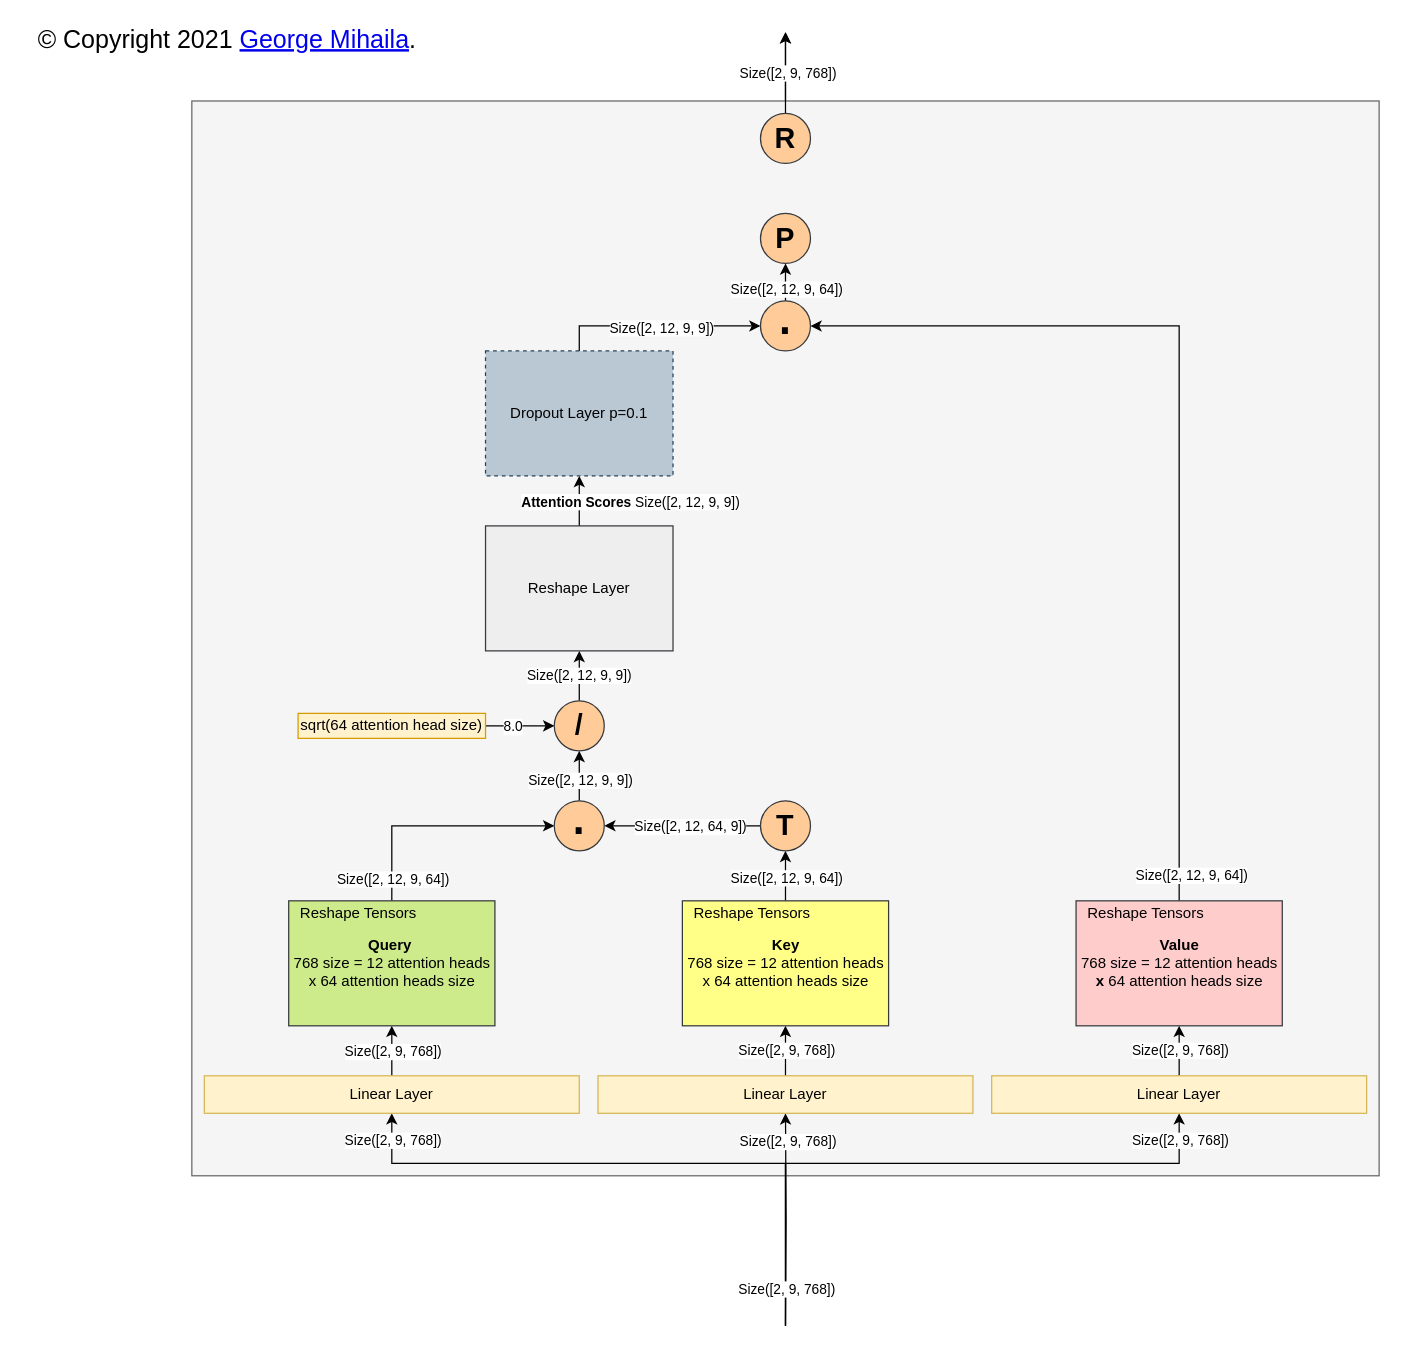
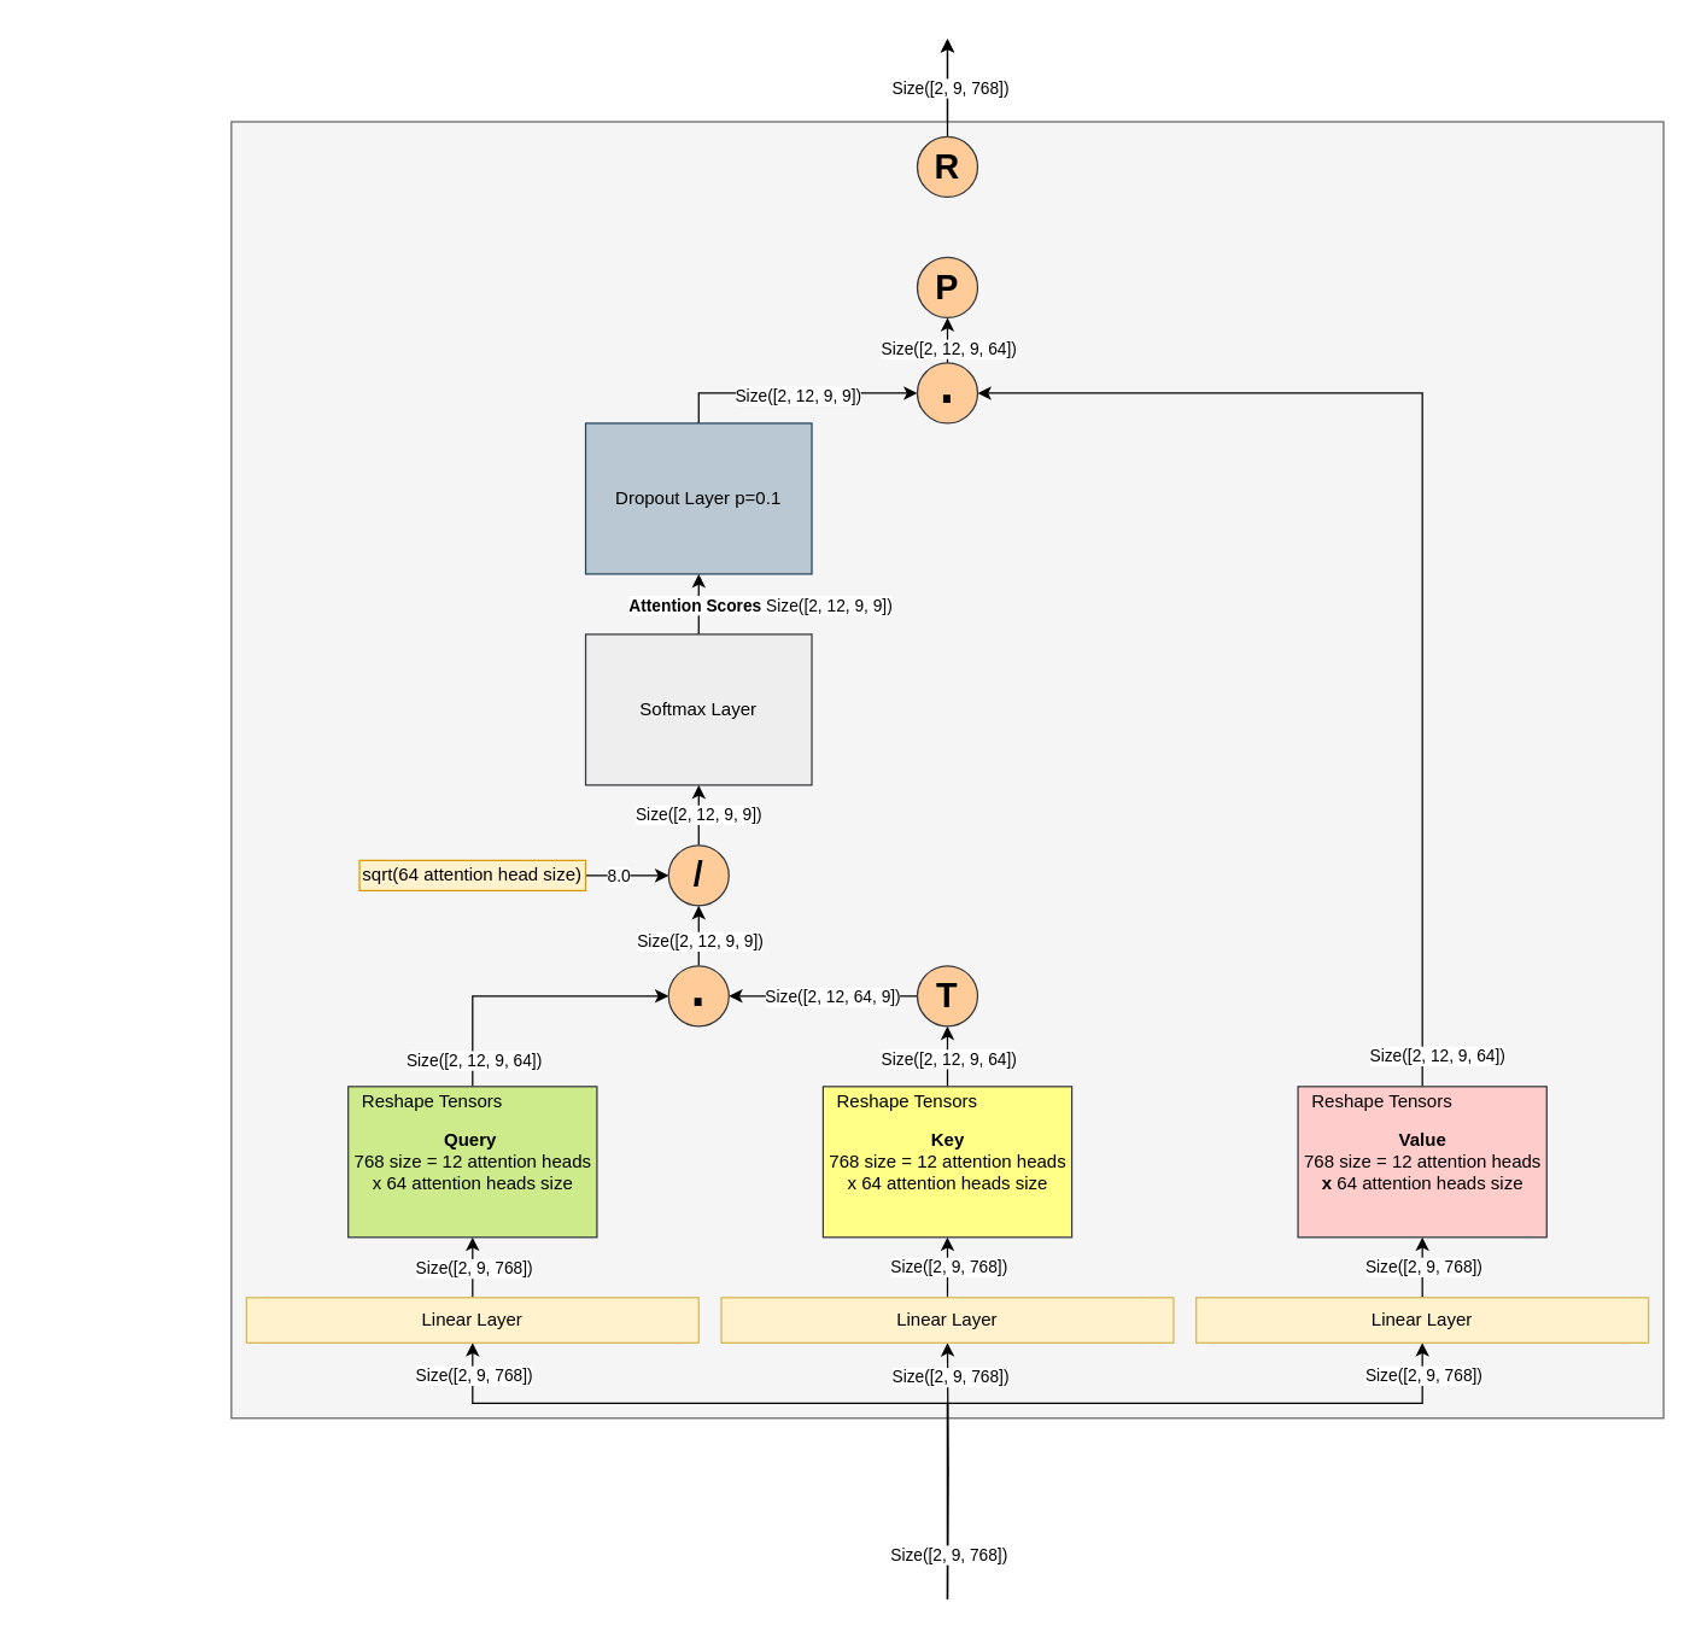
  <mxCell id="0" />
  <mxCell id="1" parent="0" />
  <mxCell id="2" value="" style="edgeStyle=orthogonalEdgeStyle;rounded=0;orthogonalLoop=1;jettySize=auto;html=1;fontColor=#000000;" parent="1" source="3" edge="1"><mxGeometry relative="1" as="geometry"><mxPoint x="628" y="25" as="targetPoint" /></mxGeometry></mxCell>
  <mxCell id="3" value="" style="rounded=0;whiteSpace=wrap;html=1;fillColor=#f5f5f5;strokeColor=#666666;fontColor=#333333;" parent="1" vertex="1"><mxGeometry x="153" y="80" width="950" height="860" as="geometry" /></mxCell>
  <mxCell id="4" style="edgeStyle=orthogonalEdgeStyle;rounded=0;orthogonalLoop=1;jettySize=auto;html=1;exitX=0.5;exitY=0;exitDx=0;exitDy=0;entryX=0.5;entryY=1;entryDx=0;entryDy=0;" parent="1" target="18" edge="1"><mxGeometry relative="1" as="geometry"><mxPoint x="628" y="1060" as="sourcePoint" /></mxGeometry></mxCell>
  <mxCell id="5" value="Size([2, 9, 768])" style="edgeLabel;html=1;align=center;verticalAlign=middle;resizable=0;points=[];fontColor=#000000;" parent="4" vertex="1" connectable="0"><mxGeometry x="0.739" y="-1" relative="1" as="geometry"><mxPoint as="offset" /></mxGeometry></mxCell>
  <mxCell id="6" style="edgeStyle=orthogonalEdgeStyle;rounded=0;orthogonalLoop=1;jettySize=auto;html=1;exitX=0.5;exitY=0;exitDx=0;exitDy=0;entryX=0.5;entryY=1;entryDx=0;entryDy=0;" parent="1" target="15" edge="1"><mxGeometry relative="1" as="geometry"><Array as="points"><mxPoint x="628" y="930" /><mxPoint x="943" y="930" /></Array><mxPoint x="628" y="1060" as="sourcePoint" /></mxGeometry></mxCell>
  <mxCell id="7" value="Size([2, 9, 768])" style="edgeLabel;html=1;align=center;verticalAlign=middle;resizable=0;points=[];fontColor=#000000;" parent="6" vertex="1" connectable="0"><mxGeometry x="0.912" relative="1" as="geometry"><mxPoint as="offset" /></mxGeometry></mxCell>
  <mxCell id="8" style="edgeStyle=orthogonalEdgeStyle;rounded=0;orthogonalLoop=1;jettySize=auto;html=1;exitX=0.5;exitY=0;exitDx=0;exitDy=0;entryX=0.5;entryY=1;entryDx=0;entryDy=0;" parent="1" target="21" edge="1"><mxGeometry relative="1" as="geometry"><Array as="points"><mxPoint x="628" y="930" /><mxPoint x="313" y="930" /></Array><mxPoint x="628" y="1060" as="sourcePoint" /></mxGeometry></mxCell>
  <mxCell id="9" value="Size([2, 9, 768])" style="edgeLabel;html=1;align=center;verticalAlign=middle;resizable=0;points=[];fontColor=#000000;" parent="8" vertex="1" connectable="0"><mxGeometry x="0.912" relative="1" as="geometry"><mxPoint as="offset" /></mxGeometry></mxCell>
  <mxCell id="10" style="edgeStyle=orthogonalEdgeStyle;rounded=0;orthogonalLoop=1;jettySize=auto;html=1;exitX=0.5;exitY=0;exitDx=0;exitDy=0;entryX=0.5;entryY=1;entryDx=0;entryDy=0;" parent="1" source="12" target="44" edge="1"><mxGeometry relative="1" as="geometry" /></mxCell>
  <mxCell id="11" value="&lt;b&gt;Attention Scores&lt;/b&gt; Size([2, 12, 9, 9])" style="edgeLabel;html=1;align=center;verticalAlign=middle;resizable=0;points=[];" parent="10" vertex="1" connectable="0"><mxGeometry x="0.003" y="11" relative="1" as="geometry"><mxPoint x="51" as="offset" /></mxGeometry></mxCell>
- <mxCell id="12" value="Reshape Layer" style="rounded=0;whiteSpace=wrap;html=1;fillColor=#eeeeee;strokeColor=#36393d;" parent="1" vertex="1"><mxGeometry x="388" y="420" width="150" height="100" as="geometry" /></mxCell>
+ <mxCell id="12" value="Softmax Layer" style="rounded=0;whiteSpace=wrap;html=1;fillColor=#eeeeee;strokeColor=#36393d;" parent="1" vertex="1"><mxGeometry x="388" y="420" width="150" height="100" as="geometry" /></mxCell>
  <mxCell id="13" style="edgeStyle=orthogonalEdgeStyle;rounded=0;orthogonalLoop=1;jettySize=auto;html=1;exitX=0.5;exitY=0;exitDx=0;exitDy=0;entryX=0.5;entryY=1;entryDx=0;entryDy=0;" parent="1" source="15" target="30" edge="1"><mxGeometry relative="1" as="geometry" /></mxCell>
  <mxCell id="14" value="Size([2, 9, 768])" style="edgeLabel;html=1;align=center;verticalAlign=middle;resizable=0;points=[];" parent="13" vertex="1" connectable="0"><mxGeometry x="-0.108" relative="1" as="geometry"><mxPoint y="-2.5" as="offset" /></mxGeometry></mxCell>
  <mxCell id="15" value="Linear Layer" style="rounded=0;whiteSpace=wrap;html=1;fillColor=#fff2cc;strokeColor=#d6b656;" parent="1" vertex="1"><mxGeometry x="793" y="860" width="300" height="30" as="geometry" /></mxCell>
  <mxCell id="16" style="edgeStyle=orthogonalEdgeStyle;rounded=0;orthogonalLoop=1;jettySize=auto;html=1;exitX=0.5;exitY=0;exitDx=0;exitDy=0;entryX=0.5;entryY=1;entryDx=0;entryDy=0;" parent="1" source="18" target="27" edge="1"><mxGeometry relative="1" as="geometry" /></mxCell>
  <mxCell id="17" value="Size([2, 9, 768])" style="edgeLabel;html=1;align=center;verticalAlign=middle;resizable=0;points=[];" parent="16" vertex="1" connectable="0"><mxGeometry x="-0.192" y="-2" relative="1" as="geometry"><mxPoint x="-2" y="-4.17" as="offset" /></mxGeometry></mxCell>
  <mxCell id="18" value="Linear Layer" style="rounded=0;whiteSpace=wrap;html=1;fillColor=#fff2cc;strokeColor=#d6b656;" parent="1" vertex="1"><mxGeometry x="478" y="860" width="300" height="30" as="geometry" /></mxCell>
  <mxCell id="19" style="edgeStyle=orthogonalEdgeStyle;rounded=0;orthogonalLoop=1;jettySize=auto;html=1;exitX=0.5;exitY=0;exitDx=0;exitDy=0;entryX=0.5;entryY=1;entryDx=0;entryDy=0;" parent="1" source="21" target="24" edge="1"><mxGeometry relative="1" as="geometry" /></mxCell>
  <mxCell id="20" value="Size([2, 9, 768])" style="edgeLabel;html=1;align=center;verticalAlign=middle;resizable=0;points=[];" parent="19" vertex="1" connectable="0"><mxGeometry x="-0.067" relative="1" as="geometry"><mxPoint y="-1" as="offset" /></mxGeometry></mxCell>
  <mxCell id="21" value="Linear Layer" style="rounded=0;whiteSpace=wrap;html=1;fillColor=#fff2cc;strokeColor=#d6b656;" parent="1" vertex="1"><mxGeometry x="163" y="860" width="300" height="30" as="geometry" /></mxCell>
  <mxCell id="22" style="edgeStyle=orthogonalEdgeStyle;rounded=0;orthogonalLoop=1;jettySize=auto;html=1;exitX=0.5;exitY=0;exitDx=0;exitDy=0;entryX=0;entryY=0.5;entryDx=0;entryDy=0;" parent="1" source="24" target="36" edge="1"><mxGeometry relative="1" as="geometry" /></mxCell>
  <mxCell id="23" value="Size([2, 12, 9, 64])" style="edgeLabel;html=1;align=center;verticalAlign=middle;resizable=0;points=[];" parent="22" vertex="1" connectable="0"><mxGeometry x="-0.715" y="1" relative="1" as="geometry"><mxPoint x="1" y="9.17" as="offset" /></mxGeometry></mxCell>
  <mxCell id="24" value="&lt;b&gt;Query&amp;nbsp;&lt;br&gt;&lt;/b&gt;768 size = 12 attention heads x 64 attention heads size" style="rounded=0;whiteSpace=wrap;html=1;fillColor=#cdeb8b;strokeColor=#36393d;" parent="1" vertex="1"><mxGeometry x="230.5" y="720" width="165" height="100" as="geometry" /></mxCell>
  <mxCell id="25" style="edgeStyle=orthogonalEdgeStyle;rounded=0;orthogonalLoop=1;jettySize=auto;html=1;exitX=0.5;exitY=0;exitDx=0;exitDy=0;entryX=0.5;entryY=1;entryDx=0;entryDy=0;" parent="1" source="27" target="33" edge="1"><mxGeometry relative="1" as="geometry" /></mxCell>
  <mxCell id="26" value="Size([2, 12, 9, 64])" style="edgeLabel;html=1;align=center;verticalAlign=middle;resizable=0;points=[];" parent="25" vertex="1" connectable="0"><mxGeometry x="-0.067" relative="1" as="geometry"><mxPoint as="offset" /></mxGeometry></mxCell>
  <mxCell id="27" value="&lt;b&gt;Key&lt;br&gt;&lt;/b&gt;768 size = 12 attention heads x 64 attention heads size" style="rounded=0;whiteSpace=wrap;html=1;fillColor=#ffff88;strokeColor=#36393d;" parent="1" vertex="1"><mxGeometry x="545.5" y="720" width="165" height="100" as="geometry" /></mxCell>
  <mxCell id="28" style="edgeStyle=orthogonalEdgeStyle;rounded=0;orthogonalLoop=1;jettySize=auto;html=1;exitX=0.5;exitY=0;exitDx=0;exitDy=0;entryX=1;entryY=0.5;entryDx=0;entryDy=0;" parent="1" source="30" target="47" edge="1"><mxGeometry relative="1" as="geometry" /></mxCell>
  <mxCell id="29" value="Size([2, 12, 9, 64])" style="edgeLabel;html=1;align=center;verticalAlign=middle;resizable=0;points=[];" parent="28" vertex="1" connectable="0"><mxGeometry x="-0.397" y="1" relative="1" as="geometry"><mxPoint x="10.99" y="207.43" as="offset" /></mxGeometry></mxCell>
  <mxCell id="30" value="&lt;b&gt;Value&lt;br&gt;&lt;/b&gt;768 size = 12 attention heads &lt;b&gt;x&lt;/b&gt; 64 attention heads size" style="rounded=0;whiteSpace=wrap;html=1;fillColor=#ffcccc;strokeColor=#36393d;" parent="1" vertex="1"><mxGeometry x="860.5" y="720" width="165" height="100" as="geometry" /></mxCell>
  <mxCell id="31" style="edgeStyle=orthogonalEdgeStyle;rounded=0;orthogonalLoop=1;jettySize=auto;html=1;exitX=0;exitY=0.5;exitDx=0;exitDy=0;entryX=1;entryY=0.5;entryDx=0;entryDy=0;" parent="1" source="33" target="36" edge="1"><mxGeometry relative="1" as="geometry" /></mxCell>
  <mxCell id="32" value="Size([2, 12, 64, 9])" style="edgeLabel;html=1;align=center;verticalAlign=middle;resizable=0;points=[];" parent="31" vertex="1" connectable="0"><mxGeometry x="-0.006" y="-2" relative="1" as="geometry"><mxPoint x="5" y="2" as="offset" /></mxGeometry></mxCell>
  <mxCell id="33" value="&lt;b&gt;&lt;font style=&quot;font-size: 23px&quot;&gt;T&lt;/font&gt;&lt;/b&gt;" style="ellipse;whiteSpace=wrap;html=1;aspect=fixed;fillColor=#ffcc99;strokeColor=#36393d;" parent="1" vertex="1"><mxGeometry x="608" y="640" width="40" height="40" as="geometry" /></mxCell>
  <mxCell id="34" style="edgeStyle=orthogonalEdgeStyle;rounded=0;orthogonalLoop=1;jettySize=auto;html=1;exitX=0.5;exitY=0;exitDx=0;exitDy=0;entryX=0.5;entryY=1;entryDx=0;entryDy=0;" parent="1" source="36" target="38" edge="1"><mxGeometry relative="1" as="geometry" /></mxCell>
  <mxCell id="35" value="Size([2, 12, 9, 9])" style="edgeLabel;html=1;align=center;verticalAlign=middle;resizable=0;points=[];" parent="34" vertex="1" connectable="0"><mxGeometry x="-0.144" relative="1" as="geometry"><mxPoint as="offset" /></mxGeometry></mxCell>
  <mxCell id="36" value="&lt;span style=&quot;font-family: &amp;#34;calibri&amp;#34; , sans-serif ; font-size: 50px&quot;&gt;·&lt;/span&gt;" style="ellipse;whiteSpace=wrap;html=1;aspect=fixed;fillColor=#ffcc99;strokeColor=#36393d;" parent="1" vertex="1"><mxGeometry x="443" y="640" width="40" height="40" as="geometry" /></mxCell>
  <mxCell id="37" value="Size([2, 12, 9, 9])" style="edgeStyle=orthogonalEdgeStyle;rounded=0;orthogonalLoop=1;jettySize=auto;html=1;exitX=0.5;exitY=0;exitDx=0;exitDy=0;entryX=0.5;entryY=1;entryDx=0;entryDy=0;" parent="1" source="38" target="12" edge="1"><mxGeometry relative="1" as="geometry" /></mxCell>
  <mxCell id="38" value="&lt;span style=&quot;font-size: 23px&quot;&gt;&lt;b&gt;/&lt;/b&gt;&lt;/span&gt;" style="ellipse;whiteSpace=wrap;html=1;aspect=fixed;fillColor=#ffcc99;strokeColor=#36393d;" parent="1" vertex="1"><mxGeometry x="443" y="560" width="40" height="40" as="geometry" /></mxCell>
  <mxCell id="39" style="edgeStyle=orthogonalEdgeStyle;rounded=0;orthogonalLoop=1;jettySize=auto;html=1;exitX=1;exitY=0.5;exitDx=0;exitDy=0;entryX=0;entryY=0.5;entryDx=0;entryDy=0;" parent="1" source="41" target="38" edge="1"><mxGeometry relative="1" as="geometry" /></mxCell>
  <mxCell id="40" value="8.0" style="edgeLabel;html=1;align=center;verticalAlign=middle;resizable=0;points=[];" parent="39" vertex="1" connectable="0"><mxGeometry x="-0.239" relative="1" as="geometry"><mxPoint as="offset" /></mxGeometry></mxCell>
  <mxCell id="41" value="sqrt(64 attention head size)" style="rounded=0;whiteSpace=wrap;html=1;strokeColor=#d79b00;fillColor=#FFF2CC;" parent="1" vertex="1"><mxGeometry x="238" y="570" width="150" height="20" as="geometry" /></mxCell>
  <mxCell id="42" style="edgeStyle=orthogonalEdgeStyle;rounded=0;orthogonalLoop=1;jettySize=auto;html=1;exitX=0.5;exitY=0;exitDx=0;exitDy=0;entryX=0;entryY=0.5;entryDx=0;entryDy=0;" parent="1" source="44" target="47" edge="1"><mxGeometry relative="1" as="geometry" /></mxCell>
  <mxCell id="43" value="Size([2, 12, 9, 9])" style="edgeLabel;html=1;align=center;verticalAlign=middle;resizable=0;points=[];" parent="42" vertex="1" connectable="0"><mxGeometry x="0.025" y="-1" relative="1" as="geometry"><mxPoint as="offset" /></mxGeometry></mxCell>
- <mxCell id="44" value="Dropout Layer&amp;nbsp;p=0.1" style="rounded=0;whiteSpace=wrap;html=1;fillColor=#bac8d3;strokeColor=#23445d;dashed=1;" parent="1" vertex="1"><mxGeometry x="388" y="280" width="150" height="100" as="geometry" /></mxCell>
+ <mxCell id="44" value="Dropout Layer&amp;nbsp;p=0.1" style="rounded=0;whiteSpace=wrap;html=1;fillColor=#bac8d3;strokeColor=#23445d;" parent="1" vertex="1"><mxGeometry x="388" y="280" width="150" height="100" as="geometry" /></mxCell>
  <mxCell id="45" style="edgeStyle=orthogonalEdgeStyle;rounded=0;orthogonalLoop=1;jettySize=auto;html=1;exitX=0.5;exitY=0;exitDx=0;exitDy=0;entryX=0.5;entryY=1;entryDx=0;entryDy=0;" parent="1" source="47" target="48" edge="1"><mxGeometry relative="1" as="geometry" /></mxCell>
  <mxCell id="46" value="Size([2, 12, 9, 64])" style="edgeLabel;html=1;align=center;verticalAlign=middle;resizable=0;points=[];" parent="45" vertex="1" connectable="0"><mxGeometry x="0.067" relative="1" as="geometry"><mxPoint y="6" as="offset" /></mxGeometry></mxCell>
  <mxCell id="47" value="&lt;span style=&quot;font-family: &amp;#34;calibri&amp;#34; , sans-serif ; font-size: 50px&quot;&gt;·&lt;/span&gt;" style="ellipse;whiteSpace=wrap;html=1;aspect=fixed;fillColor=#ffcc99;strokeColor=#36393d;" parent="1" vertex="1"><mxGeometry x="608" y="240" width="40" height="40" as="geometry" /></mxCell>
  <mxCell id="48" value="&lt;b&gt;&lt;font style=&quot;font-size: 23px&quot;&gt;P&lt;/font&gt;&lt;/b&gt;" style="ellipse;whiteSpace=wrap;html=1;aspect=fixed;fillColor=#ffcc99;strokeColor=#36393d;" parent="1" vertex="1"><mxGeometry x="608" y="170" width="40" height="40" as="geometry" /></mxCell>
  <mxCell id="49" value="Size([2, 9, 768])" style="edgeLabel;html=1;align=center;verticalAlign=middle;resizable=0;points=[];" parent="1" vertex="1" connectable="0"><mxGeometry x="628" y="1030" as="geometry" /></mxCell>
  <mxCell id="50" style="edgeStyle=orthogonalEdgeStyle;rounded=0;orthogonalLoop=1;jettySize=auto;html=1;exitX=0.5;exitY=0;exitDx=0;exitDy=0;fontColor=#000000;" parent="1" source="52" edge="1"><mxGeometry relative="1" as="geometry"><mxPoint x="628" y="25" as="targetPoint" /></mxGeometry></mxCell>
  <mxCell id="51" value="Size([2, 9, 768])" style="edgeLabel;html=1;align=center;verticalAlign=middle;resizable=0;points=[];fontColor=#000000;" parent="50" vertex="1" connectable="0"><mxGeometry x="-0.037" y="1" relative="1" as="geometry"><mxPoint x="1" as="offset" /></mxGeometry></mxCell>
  <mxCell id="52" value="&lt;b&gt;&lt;font style=&quot;font-size: 23px&quot;&gt;R&lt;/font&gt;&lt;/b&gt;" style="ellipse;whiteSpace=wrap;html=1;aspect=fixed;fillColor=#ffcc99;strokeColor=#36393d;" parent="1" vertex="1"><mxGeometry x="608" y="90" width="40" height="40" as="geometry" /></mxCell>
  <mxCell id="53" value="Reshape Tensors" style="text;html=1;align=center;verticalAlign=middle;resizable=0;points=[];autosize=1;fontColor=#000000;" parent="1" vertex="1"><mxGeometry x="230.5" y="720" width="110" height="20" as="geometry" /></mxCell>
  <mxCell id="54" value="Reshape Tensors" style="text;html=1;align=center;verticalAlign=middle;resizable=0;points=[];autosize=1;fontColor=#000000;" parent="1" vertex="1"><mxGeometry x="545.5" y="720" width="110" height="20" as="geometry" /></mxCell>
  <mxCell id="55" value="Reshape Tensors" style="text;html=1;align=center;verticalAlign=middle;resizable=0;points=[];autosize=1;fontColor=#000000;" parent="1" vertex="1"><mxGeometry x="860.5" y="720" width="110" height="20" as="geometry" /></mxCell>
  <mxCell id="56" value="&lt;div style=&quot;text-align: left ; font-size: 11px&quot;&gt;&lt;br&gt;&lt;/div&gt;" style="text;html=1;strokeColor=none;fillColor=none;align=center;verticalAlign=middle;whiteSpace=wrap;rounded=0;" parent="1" vertex="1"><mxGeometry x="253" y="330" width="82.5" height="20" as="geometry" /></mxCell>
- <mxCell id="57" value="&lt;font style=&quot;font-size: 20px&quot;&gt;© Copyright 2021 &lt;a href=&quot;https://gmihaila.github.io/&quot;&gt;George Mihaila&lt;/a&gt;.&lt;/font&gt;" style="text;html=1;align=center;verticalAlign=middle;resizable=0;points=[];autosize=1;fontColor=#000000;" parent="1" vertex="1"><mxGeometry x="20.5" y="20" width="320" height="20" as="geometry" /></mxCell>
